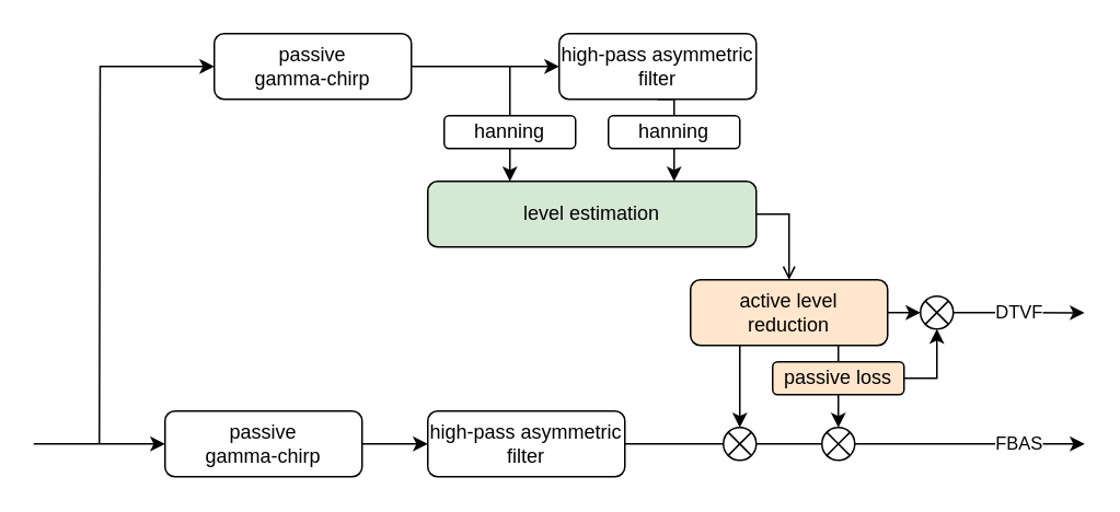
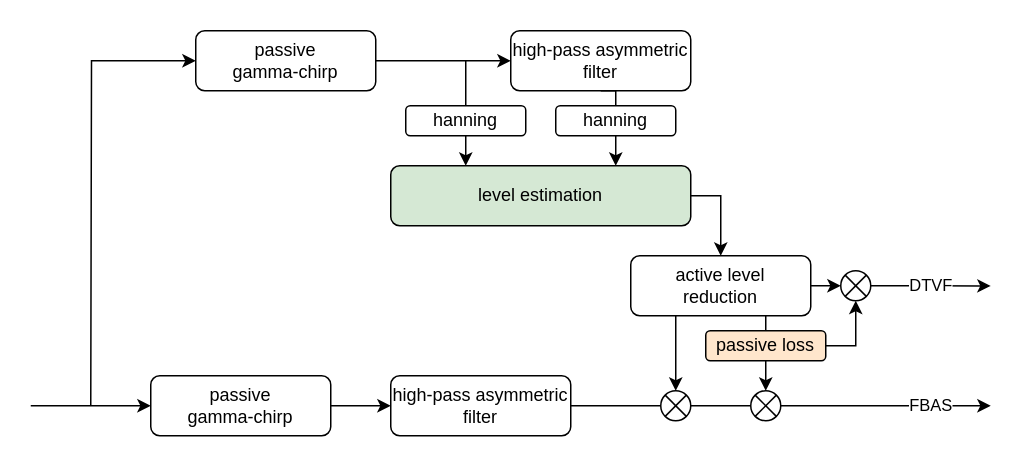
  <mxCell id="0" />
  <mxCell id="1" parent="0" />
  <mxCell id="2" style="edgeStyle=orthogonalEdgeStyle;rounded=0;orthogonalLoop=1;jettySize=auto;html=1;exitX=1;exitY=0.5;exitDx=0;exitDy=0;entryX=0;entryY=0.5;entryDx=0;entryDy=0;" edge="1" parent="1" source="4" target="6"><mxGeometry relative="1" as="geometry" /></mxCell>
  <mxCell id="3" style="edgeStyle=orthogonalEdgeStyle;rounded=0;orthogonalLoop=1;jettySize=auto;html=1;exitX=0;exitY=0.5;exitDx=0;exitDy=0;startArrow=classic;startFill=1;endArrow=none;endFill=0;" edge="1" parent="1" source="4"><mxGeometry relative="1" as="geometry"><mxPoint x="60" y="270" as="targetPoint" /></mxGeometry></mxCell>
  <mxCell id="4" value="&lt;div&gt;passive&lt;/div&gt;&lt;div&gt;gamma-chirp&lt;br&gt;&lt;/div&gt;" style="rounded=1;whiteSpace=wrap;html=1;" vertex="1" parent="1"><mxGeometry x="130" y="20" width="120" height="40" as="geometry" /></mxCell>
  <mxCell id="5" style="edgeStyle=orthogonalEdgeStyle;rounded=0;orthogonalLoop=1;jettySize=auto;html=1;exitX=0.5;exitY=1;exitDx=0;exitDy=0;entryX=0.5;entryY=0;entryDx=0;entryDy=0;endArrow=none;endFill=0;" edge="1" parent="1" source="6" target="11"><mxGeometry relative="1" as="geometry" /></mxCell>
  <mxCell id="6" value="&lt;span class=&quot;fontstyle0&quot;&gt;high-pass asymmetric filter&lt;/span&gt;" style="rounded=1;whiteSpace=wrap;html=1;" vertex="1" parent="1"><mxGeometry x="340" y="20" width="120" height="40" as="geometry" /></mxCell>
  <mxCell id="7" style="edgeStyle=orthogonalEdgeStyle;rounded=0;orthogonalLoop=1;jettySize=auto;html=1;exitX=0.5;exitY=1;exitDx=0;exitDy=0;entryX=0.25;entryY=0;entryDx=0;entryDy=0;" edge="1" parent="1" source="9" target="13"><mxGeometry relative="1" as="geometry" /></mxCell>
  <mxCell id="8" style="edgeStyle=orthogonalEdgeStyle;rounded=0;orthogonalLoop=1;jettySize=auto;html=1;exitX=0.5;exitY=0;exitDx=0;exitDy=0;endArrow=none;endFill=0;" edge="1" parent="1" source="9"><mxGeometry relative="1" as="geometry"><mxPoint x="310" y="40" as="targetPoint" /></mxGeometry></mxCell>
  <mxCell id="9" value="hanning" style="rounded=1;whiteSpace=wrap;html=1;" vertex="1" parent="1"><mxGeometry x="270" y="70" width="80" height="20" as="geometry" /></mxCell>
  <mxCell id="10" style="edgeStyle=orthogonalEdgeStyle;rounded=0;orthogonalLoop=1;jettySize=auto;html=1;exitX=0.5;exitY=1;exitDx=0;exitDy=0;entryX=0.75;entryY=0;entryDx=0;entryDy=0;" edge="1" parent="1" source="11" target="13"><mxGeometry relative="1" as="geometry" /></mxCell>
  <mxCell id="11" value="hanning" style="rounded=1;whiteSpace=wrap;html=1;" vertex="1" parent="1"><mxGeometry x="370" y="70" width="80" height="20" as="geometry" /></mxCell>
- <mxCell id="12" style="edgeStyle=orthogonalEdgeStyle;rounded=0;orthogonalLoop=1;jettySize=auto;html=1;exitX=1;exitY=0.5;exitDx=0;exitDy=0;endArrow=open;" edge="1" parent="1" source="13" target="17"><mxGeometry relative="1" as="geometry" /></mxCell>
+ <mxCell id="12" style="edgeStyle=orthogonalEdgeStyle;rounded=0;orthogonalLoop=1;jettySize=auto;html=1;exitX=1;exitY=0.5;exitDx=0;exitDy=0;" edge="1" parent="1" source="13" target="17"><mxGeometry relative="1" as="geometry" /></mxCell>
  <mxCell id="13" value="level estimation" style="rounded=1;whiteSpace=wrap;html=1;fillColor=#d5e8d4;" vertex="1" parent="1"><mxGeometry x="260" y="110" width="200" height="40" as="geometry" /></mxCell>
  <mxCell id="14" style="edgeStyle=orthogonalEdgeStyle;rounded=0;orthogonalLoop=1;jettySize=auto;html=1;exitX=0.75;exitY=1;exitDx=0;exitDy=0;entryX=0.5;entryY=0;entryDx=0;entryDy=0;" edge="1" parent="1" source="17" target="28"><mxGeometry relative="1" as="geometry" /></mxCell>
  <mxCell id="15" style="edgeStyle=orthogonalEdgeStyle;rounded=0;orthogonalLoop=1;jettySize=auto;html=1;exitX=0.25;exitY=1;exitDx=0;exitDy=0;entryX=0.5;entryY=0;entryDx=0;entryDy=0;" edge="1" parent="1" source="17" target="24"><mxGeometry relative="1" as="geometry" /></mxCell>
  <mxCell id="16" style="edgeStyle=orthogonalEdgeStyle;rounded=0;orthogonalLoop=1;jettySize=auto;html=1;exitX=1;exitY=0.5;exitDx=0;exitDy=0;entryX=0;entryY=0.5;entryDx=0;entryDy=0;" edge="1" parent="1" source="17" target="34"><mxGeometry relative="1" as="geometry" /></mxCell>
- <mxCell id="17" value="&lt;div&gt;active level&lt;/div&gt;&lt;div&gt;reduction&lt;br&gt;&lt;/div&gt;" style="rounded=1;whiteSpace=wrap;html=1;fillColor=#ffe6cc;" vertex="1" parent="1"><mxGeometry x="420" y="170" width="120" height="40" as="geometry" /></mxCell>
+ <mxCell id="17" value="&lt;div&gt;active level&lt;/div&gt;&lt;div&gt;reduction&lt;br&gt;&lt;/div&gt;" style="rounded=1;whiteSpace=wrap;html=1;" vertex="1" parent="1"><mxGeometry x="420" y="170" width="120" height="40" as="geometry" /></mxCell>
  <mxCell id="18" style="edgeStyle=orthogonalEdgeStyle;rounded=0;orthogonalLoop=1;jettySize=auto;html=1;exitX=1;exitY=0.5;exitDx=0;exitDy=0;entryX=0;entryY=0.5;entryDx=0;entryDy=0;" edge="1" parent="1" source="20" target="22"><mxGeometry relative="1" as="geometry" /></mxCell>
  <mxCell id="19" style="edgeStyle=orthogonalEdgeStyle;rounded=0;orthogonalLoop=1;jettySize=auto;html=1;exitX=0;exitY=0.5;exitDx=0;exitDy=0;endArrow=none;endFill=0;startArrow=classic;startFill=1;" edge="1" parent="1" source="20"><mxGeometry relative="1" as="geometry"><mxPoint x="20" y="270" as="targetPoint" /></mxGeometry></mxCell>
  <mxCell id="20" value="&lt;div&gt;passive&lt;/div&gt;&lt;div&gt;gamma-chirp&lt;br&gt;&lt;/div&gt;" style="rounded=1;whiteSpace=wrap;html=1;" vertex="1" parent="1"><mxGeometry x="100" y="250" width="120" height="40" as="geometry" /></mxCell>
  <mxCell id="21" style="edgeStyle=orthogonalEdgeStyle;rounded=0;orthogonalLoop=1;jettySize=auto;html=1;exitX=1;exitY=0.5;exitDx=0;exitDy=0;entryX=0;entryY=0.5;entryDx=0;entryDy=0;endArrow=none;endFill=0;" edge="1" parent="1" source="22" target="24"><mxGeometry relative="1" as="geometry" /></mxCell>
  <mxCell id="22" value="&lt;span class=&quot;fontstyle0&quot;&gt;high-pass asymmetric filter&lt;/span&gt; " style="rounded=1;whiteSpace=wrap;html=1;" vertex="1" parent="1"><mxGeometry x="260" y="250" width="120" height="40" as="geometry" /></mxCell>
  <mxCell id="23" style="edgeStyle=orthogonalEdgeStyle;rounded=0;orthogonalLoop=1;jettySize=auto;html=1;exitX=1;exitY=0.5;exitDx=0;exitDy=0;entryX=0;entryY=0.5;entryDx=0;entryDy=0;endArrow=none;endFill=0;" edge="1" parent="1" source="24" target="28"><mxGeometry relative="1" as="geometry" /></mxCell>
  <mxCell id="24" value="" style="ellipse;whiteSpace=wrap;html=1;aspect=fixed;" vertex="1" parent="1"><mxGeometry x="440" y="260" width="20" height="20" as="geometry" /></mxCell>
  <mxCell id="25" style="rounded=0;orthogonalLoop=1;jettySize=auto;html=1;exitX=0;exitY=1;exitDx=0;exitDy=0;entryX=1;entryY=0;entryDx=0;entryDy=0;endArrow=none;endFill=0;" edge="1" parent="1" source="24" target="24"><mxGeometry relative="1" as="geometry" /></mxCell>
  <mxCell id="26" style="rounded=0;orthogonalLoop=1;jettySize=auto;html=1;exitX=0;exitY=0;exitDx=0;exitDy=0;entryX=1;entryY=1;entryDx=0;entryDy=0;endArrow=none;endFill=0;" edge="1" parent="1" source="24" target="24"><mxGeometry relative="1" as="geometry" /></mxCell>
  <mxCell id="27" value="FBAS" style="edgeStyle=orthogonalEdgeStyle;rounded=0;orthogonalLoop=1;jettySize=auto;exitX=1;exitY=0.5;exitDx=0;exitDy=0;spacingLeft=0;html=1;labelBorderColor=none;textShadow=0;" edge="1" parent="1" source="28"><mxGeometry x="0.431" relative="1" as="geometry"><mxPoint x="660" y="270" as="targetPoint" /><mxPoint as="offset" /></mxGeometry></mxCell>
  <mxCell id="28" value="" style="ellipse;whiteSpace=wrap;html=1;aspect=fixed;" vertex="1" parent="1"><mxGeometry x="500" y="260" width="20" height="20" as="geometry" /></mxCell>
  <mxCell id="29" style="rounded=0;orthogonalLoop=1;jettySize=auto;html=1;exitX=0;exitY=1;exitDx=0;exitDy=0;entryX=1;entryY=0;entryDx=0;entryDy=0;endArrow=none;endFill=0;" edge="1" parent="1" source="28" target="28"><mxGeometry relative="1" as="geometry" /></mxCell>
  <mxCell id="30" style="rounded=0;orthogonalLoop=1;jettySize=auto;html=1;exitX=0;exitY=0;exitDx=0;exitDy=0;entryX=1;entryY=1;entryDx=0;entryDy=0;endArrow=none;endFill=0;" edge="1" parent="1" source="28" target="28"><mxGeometry relative="1" as="geometry" /></mxCell>
  <mxCell id="31" style="edgeStyle=orthogonalEdgeStyle;rounded=0;orthogonalLoop=1;jettySize=auto;html=1;exitX=1;exitY=0.5;exitDx=0;exitDy=0;entryX=0.5;entryY=1;entryDx=0;entryDy=0;" edge="1" parent="1" source="32" target="34"><mxGeometry relative="1" as="geometry" /></mxCell>
  <mxCell id="32" value="&lt;div&gt;passive loss&lt;/div&gt;" style="rounded=1;whiteSpace=wrap;html=1;fillColor=#ffe6cc;" vertex="1" parent="1"><mxGeometry x="470" y="220" width="80" height="20" as="geometry" /></mxCell>
  <mxCell id="33" value="DTVF" style="edgeStyle=orthogonalEdgeStyle;rounded=0;orthogonalLoop=1;jettySize=auto;html=1;exitX=1;exitY=0.5;exitDx=0;exitDy=0;" edge="1" parent="1" source="34"><mxGeometry x="-0.005" relative="1" as="geometry"><mxPoint x="660" y="190.111" as="targetPoint" /><mxPoint as="offset" /></mxGeometry></mxCell>
  <mxCell id="34" value="" style="ellipse;whiteSpace=wrap;html=1;aspect=fixed;" vertex="1" parent="1"><mxGeometry x="560" y="180" width="20" height="20" as="geometry" /></mxCell>
  <mxCell id="35" style="rounded=0;orthogonalLoop=1;jettySize=auto;html=1;exitX=0;exitY=1;exitDx=0;exitDy=0;entryX=1;entryY=0;entryDx=0;entryDy=0;endArrow=none;endFill=0;" edge="1" parent="1" source="34" target="34"><mxGeometry relative="1" as="geometry" /></mxCell>
  <mxCell id="36" style="rounded=0;orthogonalLoop=1;jettySize=auto;html=1;exitX=0;exitY=0;exitDx=0;exitDy=0;entryX=1;entryY=1;entryDx=0;entryDy=0;endArrow=none;endFill=0;" edge="1" parent="1" source="34" target="34"><mxGeometry relative="1" as="geometry" /></mxCell>
